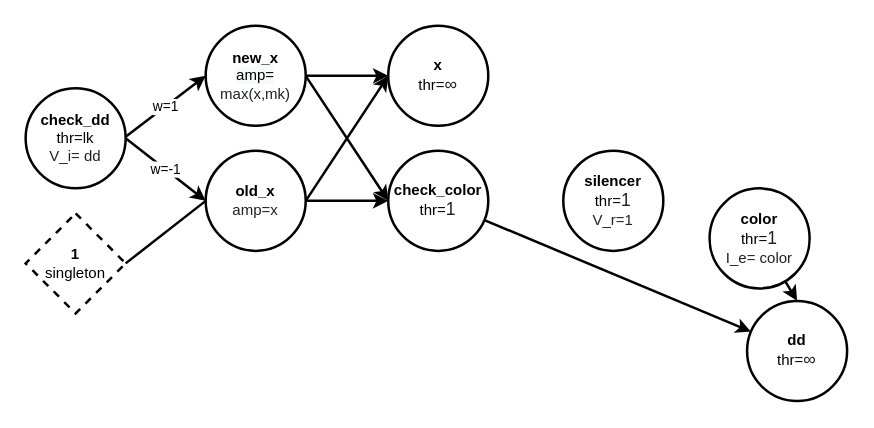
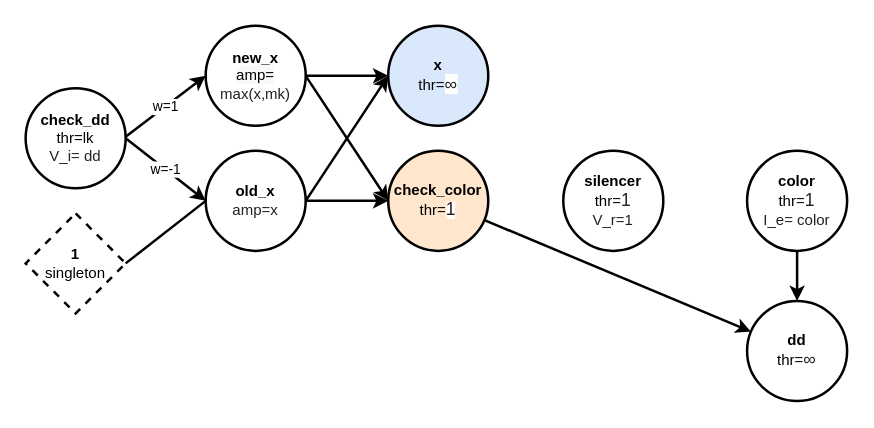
  <mxCell id="0" />
  <mxCell id="1" parent="0" />
  <mxCell id="2" value="&lt;b&gt;dd&lt;/b&gt;&lt;br&gt;thr=&lt;span style=&quot;color: rgb(32 , 33 , 34) ; font-family: sans-serif ; font-size: 14px ; background-color: rgb(255 , 255 , 255)&quot;&gt;∞&lt;/span&gt;" style="ellipse;whiteSpace=wrap;html=1;aspect=fixed;strokeWidth=2;" parent="1" vertex="1"><mxGeometry x="597" y="240" width="80" height="80" as="geometry" /></mxCell>
  <mxCell id="3" value="&lt;b&gt;1&lt;/b&gt;&lt;br&gt;singleton" style="rhombus;whiteSpace=wrap;html=1;strokeWidth=2;dashed=1;" parent="1" vertex="1"><mxGeometry x="20" y="170" width="80" height="80" as="geometry" /></mxCell>
- <mxCell id="4" value="&lt;b&gt;x&lt;/b&gt;&lt;br&gt;thr=&lt;span style=&quot;color: rgb(32 , 33 , 34) ; font-family: sans-serif ; font-size: 14px ; background-color: rgb(255 , 255 , 255)&quot;&gt;∞&lt;/span&gt;" style="ellipse;whiteSpace=wrap;html=1;aspect=fixed;strokeWidth=2;" parent="1" vertex="1"><mxGeometry x="310" y="20" width="80" height="80" as="geometry" /></mxCell>
+ <mxCell id="4" value="&lt;b&gt;x&lt;/b&gt;&lt;br&gt;thr=&lt;span style=&quot;color: rgb(32 , 33 , 34) ; font-family: sans-serif ; font-size: 14px ; background-color: rgb(255 , 255 , 255)&quot;&gt;∞&lt;/span&gt;" style="ellipse;whiteSpace=wrap;html=1;aspect=fixed;strokeWidth=2;fillColor=#dae8fc;" parent="1" vertex="1"><mxGeometry x="310" y="20" width="80" height="80" as="geometry" /></mxCell>
  <mxCell id="5" value="" style="endArrow=none;html=1;exitX=1;exitY=0.5;exitDx=0;exitDy=0;strokeWidth=2;entryX=0;entryY=0.5;entryDx=0;entryDy=0;" parent="1" source="3" target="12" edge="1"><mxGeometry width="50" height="50" relative="1" as="geometry"><mxPoint x="20" y="-160" as="sourcePoint" /><mxPoint x="66.08" y="-188.8" as="targetPoint" /></mxGeometry></mxCell>
  <mxCell id="6" style="edgeStyle=none;rounded=0;orthogonalLoop=1;jettySize=auto;html=1;entryX=0.5;entryY=0;entryDx=0;entryDy=0;startSize=6;sourcePerimeterSpacing=0;strokeWidth=2;" edge="1" parent="1" source="7" target="2"><mxGeometry relative="1" as="geometry" /></mxCell>
- <mxCell id="7" value="&lt;b&gt;color&lt;/b&gt;&lt;br&gt;thr=&lt;font color=&quot;#202122&quot; face=&quot;sans-serif&quot;&gt;&lt;span style=&quot;background-color: rgb(255 , 255 , 255)&quot;&gt;&lt;span style=&quot;font-size: 14px&quot;&gt;1&lt;/span&gt;&lt;br&gt;&lt;font style=&quot;font-size: 12px&quot;&gt;I_e= color&lt;/font&gt;&lt;br&gt;&lt;/span&gt;&lt;/font&gt;" style="ellipse;whiteSpace=wrap;html=1;aspect=fixed;strokeWidth=2;" vertex="1" parent="1"><mxGeometry x="567" y="150" width="80" height="80" as="geometry" /></mxCell>
+ <mxCell id="7" value="&lt;b&gt;color&lt;/b&gt;&lt;br&gt;thr=&lt;font color=&quot;#202122&quot; face=&quot;sans-serif&quot;&gt;&lt;span style=&quot;background-color: rgb(255 , 255 , 255)&quot;&gt;&lt;span style=&quot;font-size: 14px&quot;&gt;1&lt;/span&gt;&lt;br&gt;&lt;font style=&quot;font-size: 12px&quot;&gt;I_e= color&lt;/font&gt;&lt;br&gt;&lt;/span&gt;&lt;/font&gt;" style="ellipse;whiteSpace=wrap;html=1;aspect=fixed;strokeWidth=2;" vertex="1" parent="1"><mxGeometry x="597" y="120" width="80" height="80" as="geometry" /></mxCell>
  <mxCell id="8" value="&lt;font style=&quot;font-size: 12px&quot;&gt;&lt;b&gt;check_dd&lt;br&gt;&lt;/b&gt;thr=lk&lt;/font&gt;&lt;font color=&quot;#202122&quot; face=&quot;sans-serif&quot; style=&quot;font-size: 12px&quot;&gt;&lt;span style=&quot;background-color: rgb(255 , 255 , 255)&quot;&gt;&lt;font style=&quot;font-size: 12px&quot;&gt;&lt;br&gt;V_i= dd&lt;/font&gt;&lt;br&gt;&lt;/span&gt;&lt;/font&gt;" style="ellipse;whiteSpace=wrap;html=1;aspect=fixed;strokeWidth=2;" vertex="1" parent="1"><mxGeometry x="20" y="70" width="80" height="80" as="geometry" /></mxCell>
  <mxCell id="9" style="edgeStyle=none;rounded=0;orthogonalLoop=1;jettySize=auto;html=1;entryX=0;entryY=0.5;entryDx=0;entryDy=0;startSize=6;sourcePerimeterSpacing=0;strokeWidth=2;exitX=1;exitY=0.5;exitDx=0;exitDy=0;" edge="1" parent="1" source="10" target="18"><mxGeometry relative="1" as="geometry" /></mxCell>
  <mxCell id="10" value="&lt;font style=&quot;font-size: 12px&quot;&gt;&lt;b&gt;new_x&lt;br&gt;&lt;/b&gt;&lt;/font&gt;&lt;font style=&quot;font-size: 12px&quot;&gt;&lt;font style=&quot;font-size: 12px&quot;&gt;&lt;span style=&quot;background-color: rgb(248 , 249 , 250)&quot;&gt;amp=&lt;br&gt;&lt;/span&gt;&lt;font color=&quot;#202122&quot; face=&quot;sans-serif&quot;&gt;&lt;span style=&quot;background-color: rgb(255 , 255 , 255)&quot;&gt;max(x,mk)&lt;/span&gt;&lt;/font&gt;&lt;/font&gt;&lt;br&gt;&lt;/font&gt;" style="ellipse;whiteSpace=wrap;html=1;aspect=fixed;strokeWidth=2;" vertex="1" parent="1"><mxGeometry x="164" y="20" width="80" height="80" as="geometry" /></mxCell>
  <mxCell id="11" style="edgeStyle=none;rounded=0;orthogonalLoop=1;jettySize=auto;html=1;entryX=0;entryY=0.5;entryDx=0;entryDy=0;startSize=6;sourcePerimeterSpacing=0;strokeWidth=2;" edge="1" parent="1" source="12" target="18"><mxGeometry relative="1" as="geometry" /></mxCell>
  <mxCell id="12" value="&lt;font style=&quot;font-size: 12px&quot;&gt;&lt;b&gt;old_x&lt;br&gt;&lt;/b&gt;&lt;/font&gt;&lt;font color=&quot;#202122&quot; face=&quot;sans-serif&quot; style=&quot;font-size: 12px&quot;&gt;&lt;span style=&quot;background-color: rgb(255 , 255 , 255)&quot;&gt;amp=x&lt;br&gt;&lt;/span&gt;&lt;/font&gt;" style="ellipse;whiteSpace=wrap;html=1;aspect=fixed;strokeWidth=2;" vertex="1" parent="1"><mxGeometry x="164" y="120" width="80" height="80" as="geometry" /></mxCell>
  <mxCell id="13" value="w=-1" style="endArrow=classic;html=1;entryX=0;entryY=0.5;entryDx=0;entryDy=0;exitX=1;exitY=0.5;exitDx=0;exitDy=0;strokeWidth=2;" edge="1" parent="1" target="12"><mxGeometry width="50" height="50" relative="1" as="geometry"><mxPoint x="100" y="110" as="sourcePoint" /><mxPoint x="156" y="170" as="targetPoint" /></mxGeometry></mxCell>
  <mxCell id="14" value="w=1" style="endArrow=classic;html=1;exitX=1;exitY=0.5;exitDx=0;exitDy=0;strokeWidth=2;entryX=0;entryY=0.5;entryDx=0;entryDy=0;" edge="1" parent="1" target="10"><mxGeometry width="50" height="50" relative="1" as="geometry"><mxPoint x="100" y="108.8" as="sourcePoint" /><mxPoint x="162" y="70" as="targetPoint" /></mxGeometry></mxCell>
  <mxCell id="15" value="" style="endArrow=classic;html=1;entryX=0;entryY=0.5;entryDx=0;entryDy=0;strokeWidth=2;" edge="1" parent="1" target="4"><mxGeometry width="50" height="50" relative="1" as="geometry"><mxPoint x="244" y="60" as="sourcePoint" /><mxPoint x="308" y="110" as="targetPoint" /></mxGeometry></mxCell>
  <mxCell id="16" value="" style="endArrow=classic;html=1;strokeWidth=2;entryX=0;entryY=0.5;entryDx=0;entryDy=0;" edge="1" parent="1" target="4"><mxGeometry x="0.323" y="-4" width="50" height="50" relative="1" as="geometry"><mxPoint x="244" y="160" as="sourcePoint" /><mxPoint x="308" y="120" as="targetPoint" /><mxPoint as="offset" /></mxGeometry></mxCell>
  <mxCell id="17" style="edgeStyle=none;rounded=0;orthogonalLoop=1;jettySize=auto;html=1;startSize=6;sourcePerimeterSpacing=0;strokeWidth=2;" edge="1" parent="1" source="18" target="2"><mxGeometry relative="1" as="geometry" /></mxCell>
- <mxCell id="18" value="&lt;b&gt;check_color&lt;/b&gt;&lt;br&gt;thr=&lt;font color=&quot;#202122&quot; face=&quot;sans-serif&quot;&gt;&lt;span style=&quot;background-color: rgb(255 , 255 , 255)&quot;&gt;&lt;span style=&quot;font-size: 14px&quot;&gt;1&lt;/span&gt;&lt;br&gt;&lt;/span&gt;&lt;/font&gt;" style="ellipse;whiteSpace=wrap;html=1;aspect=fixed;strokeWidth=2;" vertex="1" parent="1"><mxGeometry x="310" y="120" width="80" height="80" as="geometry" /></mxCell>
+ <mxCell id="18" value="&lt;b&gt;check_color&lt;/b&gt;&lt;br&gt;thr=&lt;font color=&quot;#202122&quot; face=&quot;sans-serif&quot;&gt;&lt;span style=&quot;background-color: rgb(255 , 255 , 255)&quot;&gt;&lt;span style=&quot;font-size: 14px&quot;&gt;1&lt;/span&gt;&lt;br&gt;&lt;/span&gt;&lt;/font&gt;" style="ellipse;whiteSpace=wrap;html=1;aspect=fixed;strokeWidth=2;fillColor=#ffe6cc;" vertex="1" parent="1"><mxGeometry x="310" y="120" width="80" height="80" as="geometry" /></mxCell>
  <mxCell id="19" value="&lt;b&gt;silencer&lt;/b&gt;&lt;br&gt;thr=&lt;font color=&quot;#202122&quot; face=&quot;sans-serif&quot;&gt;&lt;span style=&quot;background-color: rgb(255 , 255 , 255)&quot;&gt;&lt;span style=&quot;font-size: 14px&quot;&gt;1&lt;/span&gt;&lt;br&gt;V_r=1&lt;br&gt;&lt;/span&gt;&lt;/font&gt;" style="ellipse;whiteSpace=wrap;html=1;aspect=fixed;strokeWidth=2;" vertex="1" parent="1"><mxGeometry x="450" y="120" width="80" height="80" as="geometry" /></mxCell>
